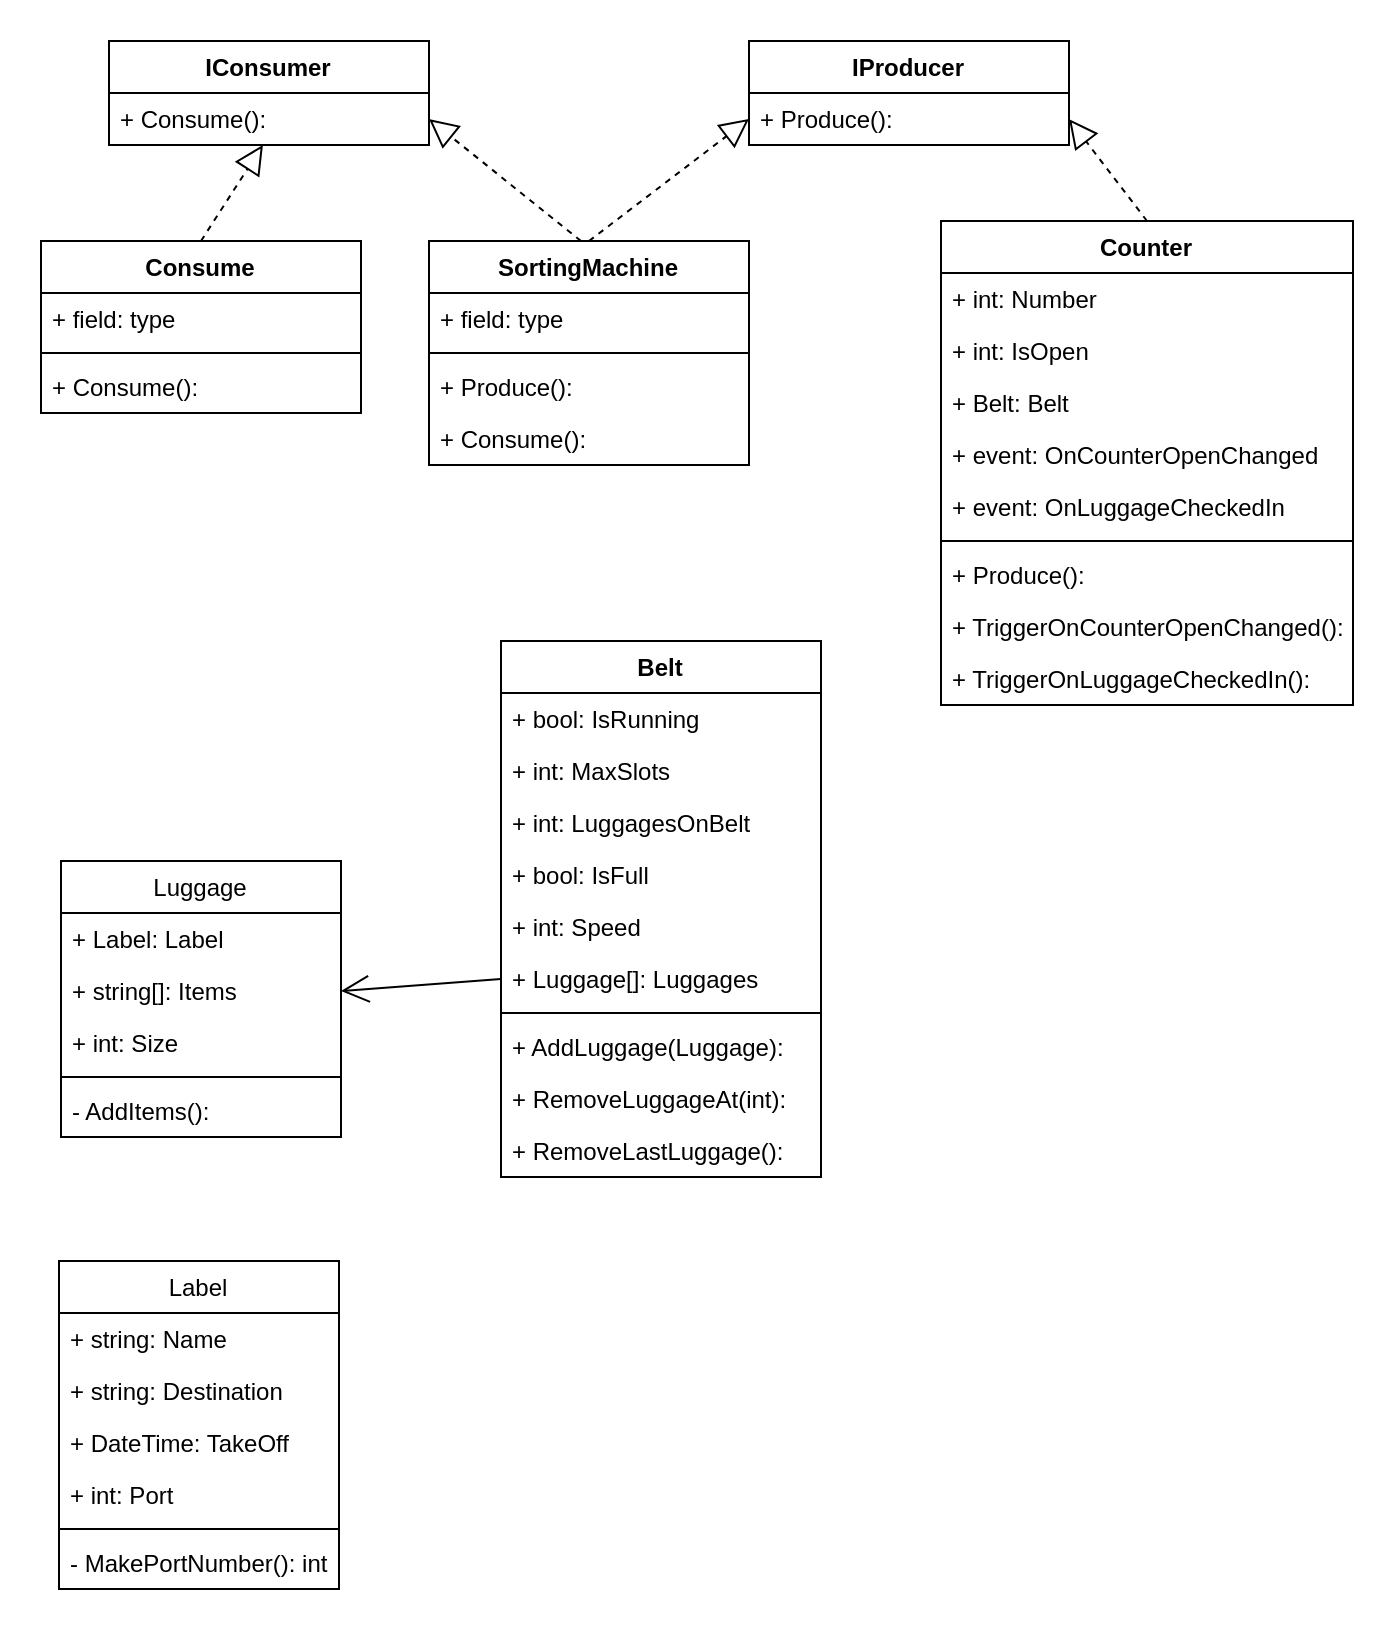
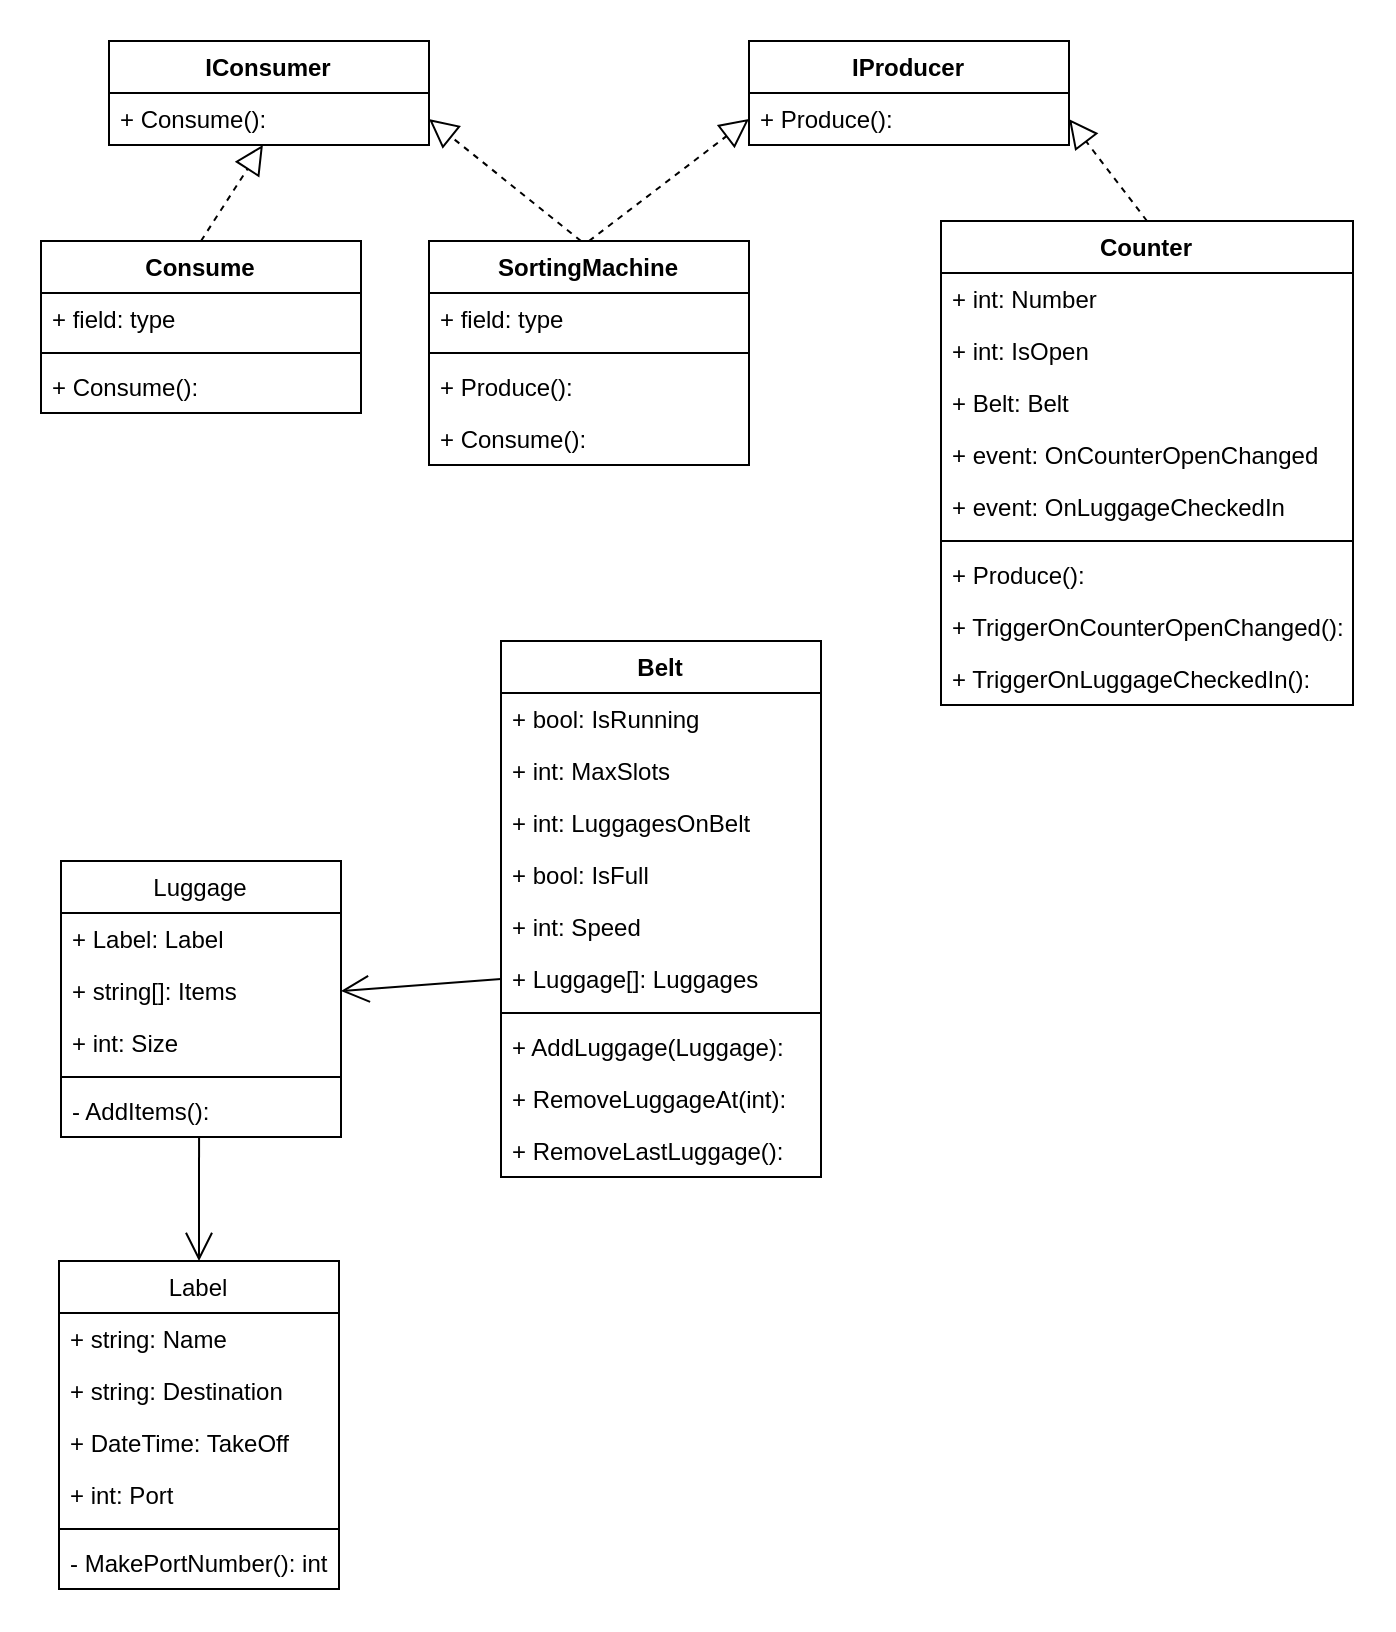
  <mxCell id="0" />
  <mxCell id="1" parent="0" />
  <mxCell id="2" value="SortingMachine" style="swimlane;fontStyle=1;align=center;verticalAlign=top;childLayout=stackLayout;horizontal=1;startSize=26;horizontalStack=0;resizeParent=1;resizeParentMax=0;resizeLast=0;collapsible=1;marginBottom=0;" vertex="1" parent="1"><mxGeometry x="214" y="120" width="160" height="112" as="geometry" /></mxCell>
  <mxCell id="3" value="+ field: type" style="text;strokeColor=none;fillColor=none;align=left;verticalAlign=top;spacingLeft=4;spacingRight=4;overflow=hidden;rotatable=0;points=[[0,0.5],[1,0.5]];portConstraint=eastwest;" vertex="1" parent="2"><mxGeometry y="26" width="160" height="26" as="geometry" /></mxCell>
  <mxCell id="4" value="" style="line;strokeWidth=1;fillColor=none;align=left;verticalAlign=middle;spacingTop=-1;spacingLeft=3;spacingRight=3;rotatable=0;labelPosition=right;points=[];portConstraint=eastwest;" vertex="1" parent="2"><mxGeometry y="52" width="160" height="8" as="geometry" /></mxCell>
  <mxCell id="5" value="+ Produce():" style="text;strokeColor=none;fillColor=none;align=left;verticalAlign=top;spacingLeft=4;spacingRight=4;overflow=hidden;rotatable=0;points=[[0,0.5],[1,0.5]];portConstraint=eastwest;" vertex="1" parent="2"><mxGeometry y="60" width="160" height="26" as="geometry" /></mxCell>
  <mxCell id="6" value="+ Consume():" style="text;strokeColor=none;fillColor=none;align=left;verticalAlign=top;spacingLeft=4;spacingRight=4;overflow=hidden;rotatable=0;points=[[0,0.5],[1,0.5]];portConstraint=eastwest;" vertex="1" parent="2"><mxGeometry y="86" width="160" height="26" as="geometry" /></mxCell>
  <mxCell id="7" value="IConsumer" style="swimlane;fontStyle=1;align=center;verticalAlign=top;childLayout=stackLayout;horizontal=1;startSize=26;horizontalStack=0;resizeParent=1;resizeParentMax=0;resizeLast=0;collapsible=1;marginBottom=0;" vertex="1" parent="1"><mxGeometry x="54" y="20" width="160" height="52" as="geometry" /></mxCell>
  <mxCell id="8" value="+ Consume():" style="text;strokeColor=none;fillColor=none;align=left;verticalAlign=top;spacingLeft=4;spacingRight=4;overflow=hidden;rotatable=0;points=[[0,0.5],[1,0.5]];portConstraint=eastwest;" vertex="1" parent="7"><mxGeometry y="26" width="160" height="26" as="geometry" /></mxCell>
  <mxCell id="9" value="IProducer" style="swimlane;fontStyle=1;align=center;verticalAlign=top;childLayout=stackLayout;horizontal=1;startSize=26;horizontalStack=0;resizeParent=1;resizeParentMax=0;resizeLast=0;collapsible=1;marginBottom=0;" vertex="1" parent="1"><mxGeometry x="374" y="20" width="160" height="52" as="geometry" /></mxCell>
  <mxCell id="10" value="+ Produce():" style="text;strokeColor=none;fillColor=none;align=left;verticalAlign=top;spacingLeft=4;spacingRight=4;overflow=hidden;rotatable=0;points=[[0,0.5],[1,0.5]];portConstraint=eastwest;" vertex="1" parent="9"><mxGeometry y="26" width="160" height="26" as="geometry" /></mxCell>
  <mxCell id="11" value="Counter" style="swimlane;fontStyle=1;align=center;verticalAlign=top;childLayout=stackLayout;horizontal=1;startSize=26;horizontalStack=0;resizeParent=1;resizeParentMax=0;resizeLast=0;collapsible=1;marginBottom=0;" vertex="1" parent="1"><mxGeometry x="470" y="110" width="206" height="242" as="geometry" /></mxCell>
  <mxCell id="12" value="+ int: Number" style="text;strokeColor=none;fillColor=none;align=left;verticalAlign=top;spacingLeft=4;spacingRight=4;overflow=hidden;rotatable=0;points=[[0,0.5],[1,0.5]];portConstraint=eastwest;" vertex="1" parent="11"><mxGeometry y="26" width="206" height="26" as="geometry" /></mxCell>
  <mxCell id="13" value="+ int: IsOpen" style="text;strokeColor=none;fillColor=none;align=left;verticalAlign=top;spacingLeft=4;spacingRight=4;overflow=hidden;rotatable=0;points=[[0,0.5],[1,0.5]];portConstraint=eastwest;" vertex="1" parent="11"><mxGeometry y="52" width="206" height="26" as="geometry" /></mxCell>
  <mxCell id="14" value="+ Belt: Belt" style="text;strokeColor=none;fillColor=none;align=left;verticalAlign=top;spacingLeft=4;spacingRight=4;overflow=hidden;rotatable=0;points=[[0,0.5],[1,0.5]];portConstraint=eastwest;" vertex="1" parent="11"><mxGeometry y="78" width="206" height="26" as="geometry" /></mxCell>
  <mxCell id="15" value="+ event: OnCounterOpenChanged" style="text;strokeColor=none;fillColor=none;align=left;verticalAlign=top;spacingLeft=4;spacingRight=4;overflow=hidden;rotatable=0;points=[[0,0.5],[1,0.5]];portConstraint=eastwest;" vertex="1" parent="11"><mxGeometry y="104" width="206" height="26" as="geometry" /></mxCell>
  <mxCell id="16" value="+ event: OnLuggageCheckedIn" style="text;strokeColor=none;fillColor=none;align=left;verticalAlign=top;spacingLeft=4;spacingRight=4;overflow=hidden;rotatable=0;points=[[0,0.5],[1,0.5]];portConstraint=eastwest;" vertex="1" parent="11"><mxGeometry y="130" width="206" height="26" as="geometry" /></mxCell>
  <mxCell id="17" value="" style="line;strokeWidth=1;fillColor=none;align=left;verticalAlign=middle;spacingTop=-1;spacingLeft=3;spacingRight=3;rotatable=0;labelPosition=right;points=[];portConstraint=eastwest;" vertex="1" parent="11"><mxGeometry y="156" width="206" height="8" as="geometry" /></mxCell>
  <mxCell id="18" value="+ Produce():" style="text;strokeColor=none;fillColor=none;align=left;verticalAlign=top;spacingLeft=4;spacingRight=4;overflow=hidden;rotatable=0;points=[[0,0.5],[1,0.5]];portConstraint=eastwest;" vertex="1" parent="11"><mxGeometry y="164" width="206" height="26" as="geometry" /></mxCell>
  <mxCell id="19" value="+ TriggerOnCounterOpenChanged():" style="text;strokeColor=none;fillColor=none;align=left;verticalAlign=top;spacingLeft=4;spacingRight=4;overflow=hidden;rotatable=0;points=[[0,0.5],[1,0.5]];portConstraint=eastwest;" vertex="1" parent="11"><mxGeometry y="190" width="206" height="26" as="geometry" /></mxCell>
  <mxCell id="20" value="+ TriggerOnLuggageCheckedIn():" style="text;strokeColor=none;fillColor=none;align=left;verticalAlign=top;spacingLeft=4;spacingRight=4;overflow=hidden;rotatable=0;points=[[0,0.5],[1,0.5]];portConstraint=eastwest;" vertex="1" parent="11"><mxGeometry y="216" width="206" height="26" as="geometry" /></mxCell>
  <mxCell id="21" value="" style="endArrow=block;dashed=1;endFill=0;endSize=12;html=1;rounded=0;exitX=0.5;exitY=0;exitDx=0;exitDy=0;entryX=1;entryY=0.5;entryDx=0;entryDy=0;" edge="1" parent="1" source="11" target="10"><mxGeometry width="160" relative="1" as="geometry"><mxPoint x="210" y="90" as="sourcePoint" /><mxPoint x="500" y="90" as="targetPoint" /></mxGeometry></mxCell>
  <mxCell id="22" value="" style="endArrow=block;dashed=1;endFill=0;endSize=12;html=1;rounded=0;entryX=0;entryY=0.5;entryDx=0;entryDy=0;exitX=0.5;exitY=0;exitDx=0;exitDy=0;" edge="1" parent="1" source="2" target="10"><mxGeometry width="160" relative="1" as="geometry"><mxPoint x="210" y="90" as="sourcePoint" /><mxPoint x="370" y="90" as="targetPoint" /></mxGeometry></mxCell>
  <mxCell id="23" value="" style="endArrow=block;dashed=1;endFill=0;endSize=12;html=1;rounded=0;entryX=1;entryY=0.5;entryDx=0;entryDy=0;" edge="1" parent="1" target="8"><mxGeometry width="160" relative="1" as="geometry"><mxPoint x="290" y="120" as="sourcePoint" /><mxPoint x="384" y="69" as="targetPoint" /></mxGeometry></mxCell>
  <mxCell id="24" value="Belt" style="swimlane;fontStyle=1;align=center;verticalAlign=top;childLayout=stackLayout;horizontal=1;startSize=26;horizontalStack=0;resizeParent=1;resizeParentMax=0;resizeLast=0;collapsible=1;marginBottom=0;" vertex="1" parent="1"><mxGeometry x="250" y="320" width="160" height="268" as="geometry" /></mxCell>
  <mxCell id="25" value="+ bool: IsRunning" style="text;strokeColor=none;fillColor=none;align=left;verticalAlign=top;spacingLeft=4;spacingRight=4;overflow=hidden;rotatable=0;points=[[0,0.5],[1,0.5]];portConstraint=eastwest;" vertex="1" parent="24"><mxGeometry y="26" width="160" height="26" as="geometry" /></mxCell>
  <mxCell id="26" value="+ int: MaxSlots" style="text;strokeColor=none;fillColor=none;align=left;verticalAlign=top;spacingLeft=4;spacingRight=4;overflow=hidden;rotatable=0;points=[[0,0.5],[1,0.5]];portConstraint=eastwest;" vertex="1" parent="24"><mxGeometry y="52" width="160" height="26" as="geometry" /></mxCell>
  <mxCell id="27" value="+ int: LuggagesOnBelt" style="text;strokeColor=none;fillColor=none;align=left;verticalAlign=top;spacingLeft=4;spacingRight=4;overflow=hidden;rotatable=0;points=[[0,0.5],[1,0.5]];portConstraint=eastwest;" vertex="1" parent="24"><mxGeometry y="78" width="160" height="26" as="geometry" /></mxCell>
  <mxCell id="28" value="+ bool: IsFull" style="text;strokeColor=none;fillColor=none;align=left;verticalAlign=top;spacingLeft=4;spacingRight=4;overflow=hidden;rotatable=0;points=[[0,0.5],[1,0.5]];portConstraint=eastwest;" vertex="1" parent="24"><mxGeometry y="104" width="160" height="26" as="geometry" /></mxCell>
  <mxCell id="29" value="+ int: Speed" style="text;strokeColor=none;fillColor=none;align=left;verticalAlign=top;spacingLeft=4;spacingRight=4;overflow=hidden;rotatable=0;points=[[0,0.5],[1,0.5]];portConstraint=eastwest;" vertex="1" parent="24"><mxGeometry y="130" width="160" height="26" as="geometry" /></mxCell>
  <mxCell id="30" value="+ Luggage[]: Luggages" style="text;strokeColor=none;fillColor=none;align=left;verticalAlign=top;spacingLeft=4;spacingRight=4;overflow=hidden;rotatable=0;points=[[0,0.5],[1,0.5]];portConstraint=eastwest;" vertex="1" parent="24"><mxGeometry y="156" width="160" height="26" as="geometry" /></mxCell>
  <mxCell id="31" value="" style="line;strokeWidth=1;fillColor=none;align=left;verticalAlign=middle;spacingTop=-1;spacingLeft=3;spacingRight=3;rotatable=0;labelPosition=right;points=[];portConstraint=eastwest;" vertex="1" parent="24"><mxGeometry y="182" width="160" height="8" as="geometry" /></mxCell>
  <mxCell id="32" value="+ AddLuggage(Luggage):" style="text;strokeColor=none;fillColor=none;align=left;verticalAlign=top;spacingLeft=4;spacingRight=4;overflow=hidden;rotatable=0;points=[[0,0.5],[1,0.5]];portConstraint=eastwest;" vertex="1" parent="24"><mxGeometry y="190" width="160" height="26" as="geometry" /></mxCell>
  <mxCell id="33" value="+ RemoveLuggageAt(int):" style="text;strokeColor=none;fillColor=none;align=left;verticalAlign=top;spacingLeft=4;spacingRight=4;overflow=hidden;rotatable=0;points=[[0,0.5],[1,0.5]];portConstraint=eastwest;" vertex="1" parent="24"><mxGeometry y="216" width="160" height="26" as="geometry" /></mxCell>
  <mxCell id="34" value="+ RemoveLastLuggage():" style="text;strokeColor=none;fillColor=none;align=left;verticalAlign=top;spacingLeft=4;spacingRight=4;overflow=hidden;rotatable=0;points=[[0,0.5],[1,0.5]];portConstraint=eastwest;" vertex="1" parent="24"><mxGeometry y="242" width="160" height="26" as="geometry" /></mxCell>
  <mxCell id="35" value="Luggage" style="swimlane;fontStyle=0;childLayout=stackLayout;horizontal=1;startSize=26;fillColor=none;horizontalStack=0;resizeParent=1;resizeParentMax=0;resizeLast=0;collapsible=1;marginBottom=0;" vertex="1" parent="1"><mxGeometry x="30" y="430" width="140" height="138" as="geometry" /></mxCell>
  <mxCell id="36" value="+ Label: Label" style="text;strokeColor=none;fillColor=none;align=left;verticalAlign=top;spacingLeft=4;spacingRight=4;overflow=hidden;rotatable=0;points=[[0,0.5],[1,0.5]];portConstraint=eastwest;" vertex="1" parent="35"><mxGeometry y="26" width="140" height="26" as="geometry" /></mxCell>
  <mxCell id="37" value="+ string[]: Items" style="text;strokeColor=none;fillColor=none;align=left;verticalAlign=top;spacingLeft=4;spacingRight=4;overflow=hidden;rotatable=0;points=[[0,0.5],[1,0.5]];portConstraint=eastwest;" vertex="1" parent="35"><mxGeometry y="52" width="140" height="26" as="geometry" /></mxCell>
  <mxCell id="38" value="+ int: Size" style="text;strokeColor=none;fillColor=none;align=left;verticalAlign=top;spacingLeft=4;spacingRight=4;overflow=hidden;rotatable=0;points=[[0,0.5],[1,0.5]];portConstraint=eastwest;" vertex="1" parent="35"><mxGeometry y="78" width="140" height="26" as="geometry" /></mxCell>
  <mxCell id="39" value="" style="line;strokeWidth=1;fillColor=none;align=left;verticalAlign=middle;spacingTop=-1;spacingLeft=3;spacingRight=3;rotatable=0;labelPosition=right;points=[];portConstraint=eastwest;" vertex="1" parent="35"><mxGeometry y="104" width="140" height="8" as="geometry" /></mxCell>
  <mxCell id="40" value="- AddItems():" style="text;strokeColor=none;fillColor=none;align=left;verticalAlign=top;spacingLeft=4;spacingRight=4;overflow=hidden;rotatable=0;points=[[0,0.5],[1,0.5]];portConstraint=eastwest;" vertex="1" parent="35"><mxGeometry y="112" width="140" height="26" as="geometry" /></mxCell>
  <mxCell id="41" value="" style="endArrow=open;endFill=1;endSize=12;html=1;rounded=0;entryX=1;entryY=0.5;entryDx=0;entryDy=0;exitX=0;exitY=0.5;exitDx=0;exitDy=0;" edge="1" parent="1" source="30" target="37"><mxGeometry width="160" relative="1" as="geometry"><mxPoint x="210" y="290" as="sourcePoint" /><mxPoint x="370" y="290" as="targetPoint" /></mxGeometry></mxCell>
  <mxCell id="42" value="Label" style="swimlane;fontStyle=0;childLayout=stackLayout;horizontal=1;startSize=26;fillColor=none;horizontalStack=0;resizeParent=1;resizeParentMax=0;resizeLast=0;collapsible=1;marginBottom=0;" vertex="1" parent="1"><mxGeometry x="29" y="630" width="140" height="164" as="geometry" /></mxCell>
  <mxCell id="43" value="+ string: Name" style="text;strokeColor=none;fillColor=none;align=left;verticalAlign=top;spacingLeft=4;spacingRight=4;overflow=hidden;rotatable=0;points=[[0,0.5],[1,0.5]];portConstraint=eastwest;" vertex="1" parent="42"><mxGeometry y="26" width="140" height="26" as="geometry" /></mxCell>
  <mxCell id="44" value="+ string: Destination" style="text;strokeColor=none;fillColor=none;align=left;verticalAlign=top;spacingLeft=4;spacingRight=4;overflow=hidden;rotatable=0;points=[[0,0.5],[1,0.5]];portConstraint=eastwest;" vertex="1" parent="42"><mxGeometry y="52" width="140" height="26" as="geometry" /></mxCell>
  <mxCell id="45" value="+ DateTime: TakeOff" style="text;strokeColor=none;fillColor=none;align=left;verticalAlign=top;spacingLeft=4;spacingRight=4;overflow=hidden;rotatable=0;points=[[0,0.5],[1,0.5]];portConstraint=eastwest;" vertex="1" parent="42"><mxGeometry y="78" width="140" height="26" as="geometry" /></mxCell>
  <mxCell id="46" value="+ int: Port" style="text;strokeColor=none;fillColor=none;align=left;verticalAlign=top;spacingLeft=4;spacingRight=4;overflow=hidden;rotatable=0;points=[[0,0.5],[1,0.5]];portConstraint=eastwest;" vertex="1" parent="42"><mxGeometry y="104" width="140" height="26" as="geometry" /></mxCell>
  <mxCell id="47" value="" style="line;strokeWidth=1;fillColor=none;align=left;verticalAlign=middle;spacingTop=-1;spacingLeft=3;spacingRight=3;rotatable=0;labelPosition=right;points=[];portConstraint=eastwest;" vertex="1" parent="42"><mxGeometry y="130" width="140" height="8" as="geometry" /></mxCell>
  <mxCell id="48" value="- MakePortNumber(): int" style="text;strokeColor=none;fillColor=none;align=left;verticalAlign=top;spacingLeft=4;spacingRight=4;overflow=hidden;rotatable=0;points=[[0,0.5],[1,0.5]];portConstraint=eastwest;" vertex="1" parent="42"><mxGeometry y="138" width="140" height="26" as="geometry" /></mxCell>
+ <mxCell id="49" value="" style="endArrow=open;endFill=1;endSize=12;html=1;rounded=0;entryX=0.5;entryY=0;entryDx=0;entryDy=0;exitX=0.493;exitY=1;exitDx=0;exitDy=0;exitPerimeter=0;" edge="1" parent="1" source="40" target="42"><mxGeometry width="160" relative="1" as="geometry"><mxPoint x="210" y="590" as="sourcePoint" /><mxPoint x="370" y="590" as="targetPoint" /></mxGeometry></mxCell>
  <mxCell id="50" value="Consume" style="swimlane;fontStyle=1;align=center;verticalAlign=top;childLayout=stackLayout;horizontal=1;startSize=26;horizontalStack=0;resizeParent=1;resizeParentMax=0;resizeLast=0;collapsible=1;marginBottom=0;" vertex="1" parent="1"><mxGeometry x="20" y="120" width="160" height="86" as="geometry" /></mxCell>
  <mxCell id="51" value="+ field: type" style="text;strokeColor=none;fillColor=none;align=left;verticalAlign=top;spacingLeft=4;spacingRight=4;overflow=hidden;rotatable=0;points=[[0,0.5],[1,0.5]];portConstraint=eastwest;" vertex="1" parent="50"><mxGeometry y="26" width="160" height="26" as="geometry" /></mxCell>
  <mxCell id="52" value="" style="line;strokeWidth=1;fillColor=none;align=left;verticalAlign=middle;spacingTop=-1;spacingLeft=3;spacingRight=3;rotatable=0;labelPosition=right;points=[];portConstraint=eastwest;" vertex="1" parent="50"><mxGeometry y="52" width="160" height="8" as="geometry" /></mxCell>
  <mxCell id="53" value="+ Consume():" style="text;strokeColor=none;fillColor=none;align=left;verticalAlign=top;spacingLeft=4;spacingRight=4;overflow=hidden;rotatable=0;points=[[0,0.5],[1,0.5]];portConstraint=eastwest;" vertex="1" parent="50"><mxGeometry y="60" width="160" height="26" as="geometry" /></mxCell>
  <mxCell id="54" value="" style="endArrow=block;dashed=1;endFill=0;endSize=12;html=1;rounded=0;entryX=0.481;entryY=1;entryDx=0;entryDy=0;entryPerimeter=0;exitX=0.5;exitY=0;exitDx=0;exitDy=0;" edge="1" parent="1" source="50" target="8"><mxGeometry width="160" relative="1" as="geometry"><mxPoint x="300" y="130" as="sourcePoint" /><mxPoint x="224" y="69" as="targetPoint" /></mxGeometry></mxCell>
